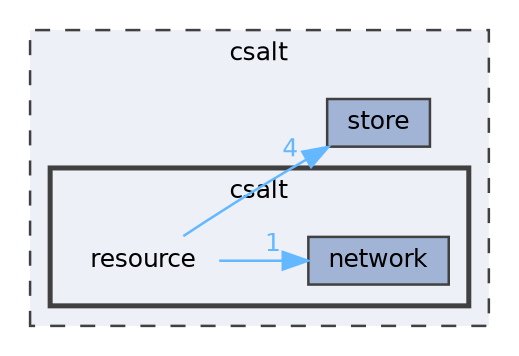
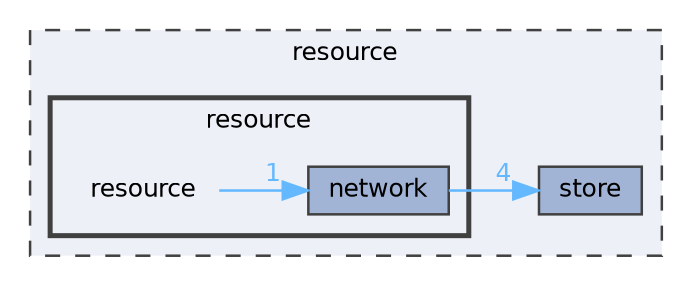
  digraph {
    compound=true
    rankdir=LR
    node [fontname=Helvetica fontsize=10 shape=box color=grey25 fillcolor="#a2b4d6" style=filled]
    edge [color=steelblue1 fontcolor=steelblue1 fontname=Helvetica fontsize=10 labeldistance=1.5 labelfontname=Helvetica labelfontsize=10]
    n1 [height=0.2 label=resource shape=plaintext width=0.4 color="" fillcolor="" style=""]
    n2 [height=0.2 label=network width=0.4]
    n3 [height=0.2 label=store width=0.4]
    subgraph cluster_1 {
      bgcolor="#edf0f7"
      fontname=Helvetica
      fontsize=10
-     label=csalt
+     label=resource
      pencolor=grey25
      style="filled,dashed"
      n3
      subgraph cluster_2 {
        bgcolor="#edf0f7"
        fontname=Helvetica
        fontsize=10
        pencolor=grey25
        style="filled,bold"
        n1
        n2
      }
    }
    n1 -> n2 [headlabel=1]
-   n1 -> n3 [headlabel=4]
+   n2 -> n3 [headlabel=4]
  }
